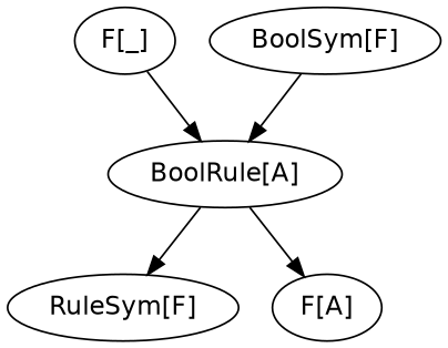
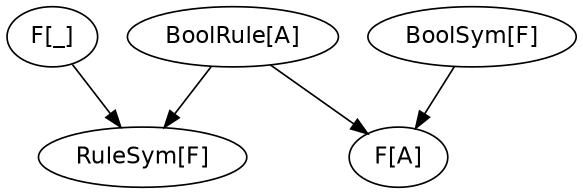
  digraph {
    fontname="DejaVu Sans"
    rankdir=TB
    node [fontname="DejaVu Sans"]
    edge [fontname="DejaVu Sans"]
    n1 [label="F[_]"]
    n2 [label="BoolRule[A]"]
    n3 [label="RuleSym[F]"]
    n4 [label="F[A]"]
    n5 [label="BoolSym[F]"]
-   n1 -> n2
+   n1 -> n3
    n2 -> n3
    n2 -> n4
-   n5 -> n2
+   n5 -> n4
  }
